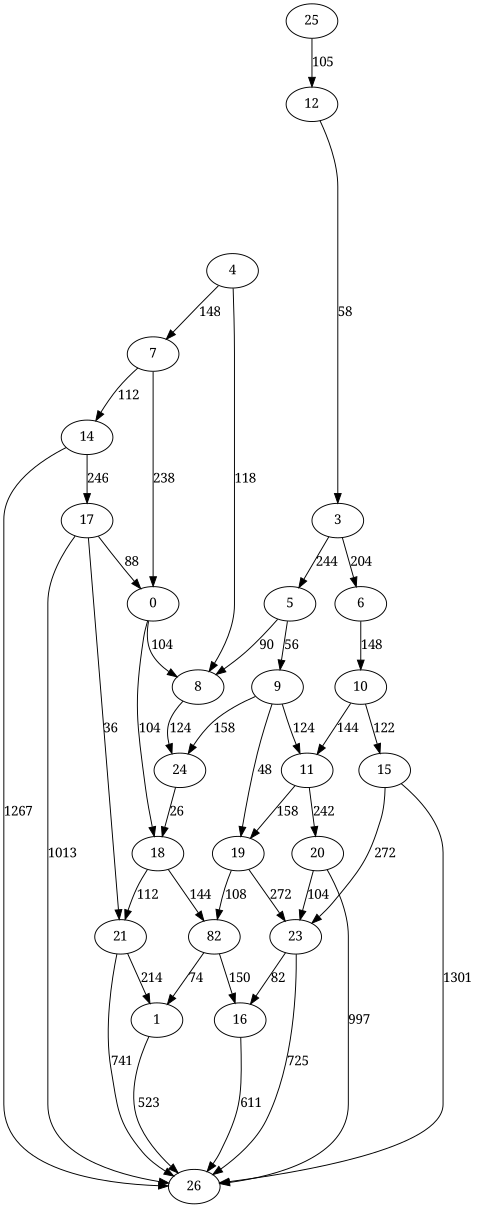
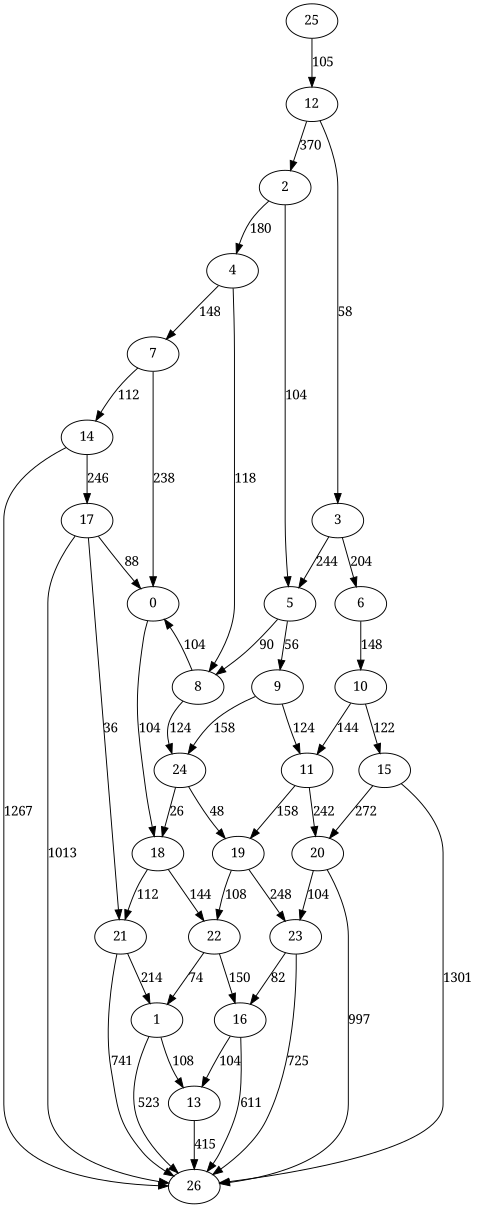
  digraph {
    fontname="Noto Serif"
    node [fontname="Noto Serif"]
    edge [fontname="Noto Serif"]
    n1 [label=0]
    n2 [label=18]
    n3 [label=17]
    n4 [label=26]
    n5 [label=21]
-   n6 [label=82]
+   n6 [label=22]
    n7 [label=1]
+   n8 [label=13]
+   n9 [label=2]
    n10 [label=4]
    n11 [label=5]
    n12 [label=7]
    n13 [label=8]
    n14 [label=9]
    n15 [label=3]
    n16 [label=6]
    n17 [label=10]
    n18 [label=14]
    n19 [label=24]
    n20 [label=11]
    n21 [label=15]
    n22 [label=19]
    n23 [label=20]
    n24 [label=23]
    n25 [label=12]
    n26 [label=16]
    n27 [label=25]
    n1 -> n2 [label=104]
    n2 -> n5 [label=112]
    n2 -> n6 [label=144]
    n3 -> n1 [label=88]
    n3 -> n4 [label=1013]
    n3 -> n5 [label=36]
    n5 -> n4 [label=741]
    n5 -> n7 [label=214]
    n6 -> n7 [label=74]
    n6 -> n26 [label=150]
    n7 -> n4 [label=523]
+   n7 -> n8 [label=108]
+   n8 -> n4 [label=415]
+   n9 -> n10 [label=180]
+   n9 -> n11 [label=104]
    n10 -> n12 [label=148]
    n10 -> n13 [label=118]
    n11 -> n13 [label=90]
    n11 -> n14 [label=56]
    n12 -> n1 [label=238]
    n12 -> n18 [label=112]
-   n1 -> n13 [label=104]
+   n13 -> n1 [label=104]
    n13 -> n19 [label=124]
    n14 -> n19 [label=158]
    n14 -> n20 [label=124]
    n15 -> n11 [label=244]
    n15 -> n16 [label=204]
    n16 -> n17 [label=148]
    n17 -> n20 [label=144]
    n17 -> n21 [label=122]
    n18 -> n3 [label=246]
    n18 -> n4 [label=1267]
    n19 -> n2 [label=26]
-   n14 -> n22 [label=48]
+   n19 -> n22 [label=48]
    n20 -> n22 [label=158]
    n20 -> n23 [label=242]
    n21 -> n4 [label=1301]
-   n21 -> n24 [label=272]
+   n21 -> n23 [label=272]
    n22 -> n6 [label=108]
-   n22 -> n24 [label=272]
+   n22 -> n24 [label=248]
    n23 -> n4 [label=997]
    n23 -> n24 [label=104]
    n24 -> n4 [label=725]
    n24 -> n26 [label=82]
+   n25 -> n9 [label=370]
    n25 -> n15 [label=58]
    n26 -> n4 [label=611]
+   n26 -> n8 [label=104]
    n27 -> n25 [label=105]
  }
